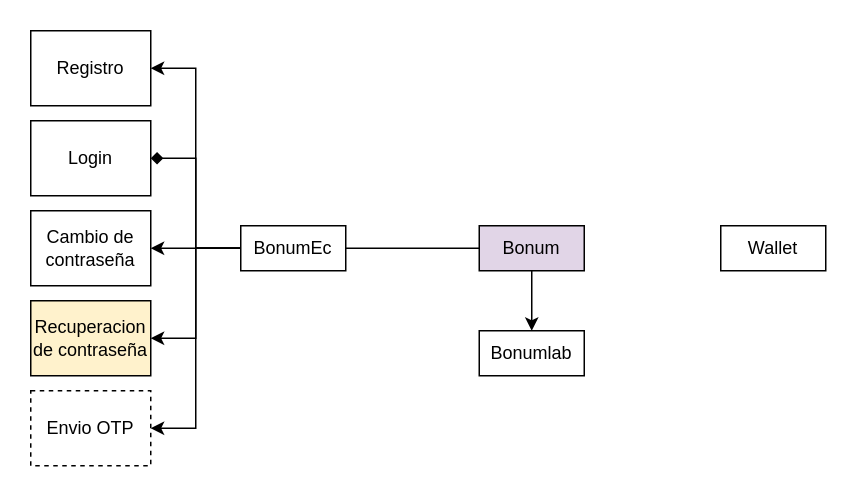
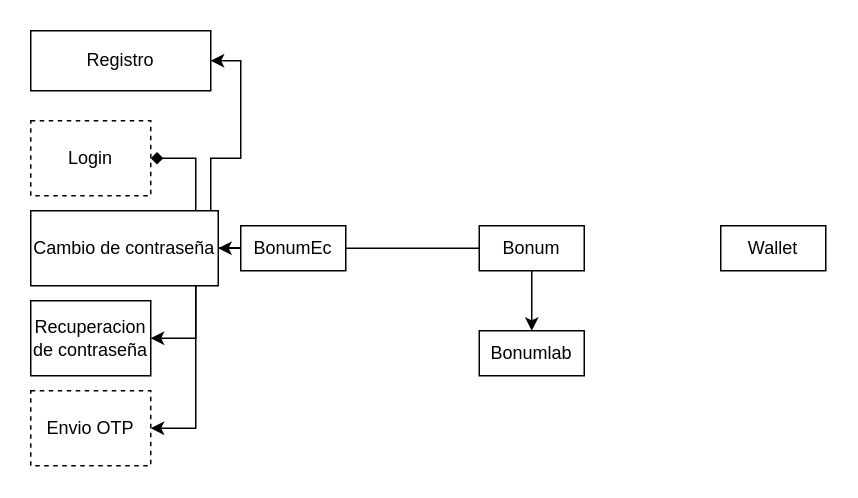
  <mxCell id="0" />
  <mxCell id="1" parent="0" />
  <mxCell id="2" style="edgeStyle=orthogonalEdgeStyle;rounded=0;orthogonalLoop=1;jettySize=auto;html=1;endArrow=none;" edge="1" parent="1" source="4" target="10"><mxGeometry relative="1" as="geometry" /></mxCell>
  <mxCell id="3" style="edgeStyle=orthogonalEdgeStyle;rounded=0;orthogonalLoop=1;jettySize=auto;html=1;entryX=0.5;entryY=0;entryDx=0;entryDy=0;" edge="1" parent="1" source="4" target="11"><mxGeometry relative="1" as="geometry" /></mxCell>
- <mxCell id="4" value="Bonum" style="rounded=0;whiteSpace=wrap;html=1;fillColor=#e1d5e7;" vertex="1" parent="1"><mxGeometry x="319" y="150" width="70" height="30" as="geometry" /></mxCell>
+ <mxCell id="4" value="Bonum" style="rounded=0;whiteSpace=wrap;html=1;" vertex="1" parent="1"><mxGeometry x="319" y="150" width="70" height="30" as="geometry" /></mxCell>
  <mxCell id="5" style="edgeStyle=orthogonalEdgeStyle;rounded=0;orthogonalLoop=1;jettySize=auto;html=1;entryX=1;entryY=0.5;entryDx=0;entryDy=0;" edge="1" parent="1" source="10" target="13"><mxGeometry relative="1" as="geometry" /></mxCell>
  <mxCell id="6" style="edgeStyle=orthogonalEdgeStyle;rounded=0;orthogonalLoop=1;jettySize=auto;html=1;entryX=1;entryY=0.5;entryDx=0;entryDy=0;endArrow=diamond;" edge="1" parent="1" source="10" target="14"><mxGeometry relative="1" as="geometry" /></mxCell>
  <mxCell id="7" style="edgeStyle=orthogonalEdgeStyle;rounded=0;orthogonalLoop=1;jettySize=auto;html=1;entryX=1;entryY=0.5;entryDx=0;entryDy=0;" edge="1" parent="1" source="10" target="15"><mxGeometry relative="1" as="geometry" /></mxCell>
  <mxCell id="8" style="edgeStyle=orthogonalEdgeStyle;rounded=0;orthogonalLoop=1;jettySize=auto;html=1;entryX=1;entryY=0.5;entryDx=0;entryDy=0;" edge="1" parent="1" source="10" target="16"><mxGeometry relative="1" as="geometry" /></mxCell>
  <mxCell id="9" style="edgeStyle=orthogonalEdgeStyle;rounded=0;orthogonalLoop=1;jettySize=auto;html=1;entryX=1;entryY=0.5;entryDx=0;entryDy=0;" edge="1" parent="1" source="10" target="17"><mxGeometry relative="1" as="geometry" /></mxCell>
  <mxCell id="10" value="BonumEc" style="rounded=0;whiteSpace=wrap;html=1;" vertex="1" parent="1"><mxGeometry x="160" y="150" width="70" height="30" as="geometry" /></mxCell>
  <mxCell id="11" value="Bonumlab" style="rounded=0;whiteSpace=wrap;html=1;" vertex="1" parent="1"><mxGeometry x="319" y="220" width="70" height="30" as="geometry" /></mxCell>
  <mxCell id="12" value="Wallet" style="rounded=0;whiteSpace=wrap;html=1;" vertex="1" parent="1"><mxGeometry x="480" y="150" width="70" height="30" as="geometry" /></mxCell>
- <mxCell id="13" value="Registro" style="rounded=0;whiteSpace=wrap;html=1;" vertex="1" parent="1"><mxGeometry x="20" y="20" width="80" height="50" as="geometry" /></mxCell>
- <mxCell id="14" value="Login" style="rounded=0;whiteSpace=wrap;html=1;" vertex="1" parent="1"><mxGeometry x="20" y="80" width="80" height="50" as="geometry" /></mxCell>
- <mxCell id="15" value="Cambio de contraseña" style="rounded=0;whiteSpace=wrap;html=1;" vertex="1" parent="1"><mxGeometry x="20" y="140" width="80" height="50" as="geometry" /></mxCell>
- <mxCell id="16" value="Recuperacion de contraseña" style="rounded=0;whiteSpace=wrap;html=1;fillColor=#fff2cc;" vertex="1" parent="1"><mxGeometry x="20" y="200" width="80" height="50" as="geometry" /></mxCell>
+ <mxCell id="13" value="Registro" style="rounded=0;whiteSpace=wrap;html=1;" vertex="1" parent="1"><mxGeometry x="20" y="20" width="120" height="40" as="geometry" /></mxCell>
+ <mxCell id="14" value="Login" style="rounded=0;whiteSpace=wrap;html=1;dashed=1;" vertex="1" parent="1"><mxGeometry x="20" y="80" width="80" height="50" as="geometry" /></mxCell>
+ <mxCell id="15" value="Cambio de contraseña" style="rounded=0;whiteSpace=wrap;html=1;" vertex="1" parent="1"><mxGeometry x="20" y="140" width="125" height="50" as="geometry" /></mxCell>
+ <mxCell id="16" value="Recuperacion de contraseña" style="rounded=0;whiteSpace=wrap;html=1;" vertex="1" parent="1"><mxGeometry x="20" y="200" width="80" height="50" as="geometry" /></mxCell>
  <mxCell id="17" value="Envio OTP" style="rounded=0;whiteSpace=wrap;html=1;dashed=1;" vertex="1" parent="1"><mxGeometry x="20" y="260" width="80" height="50" as="geometry" /></mxCell>
